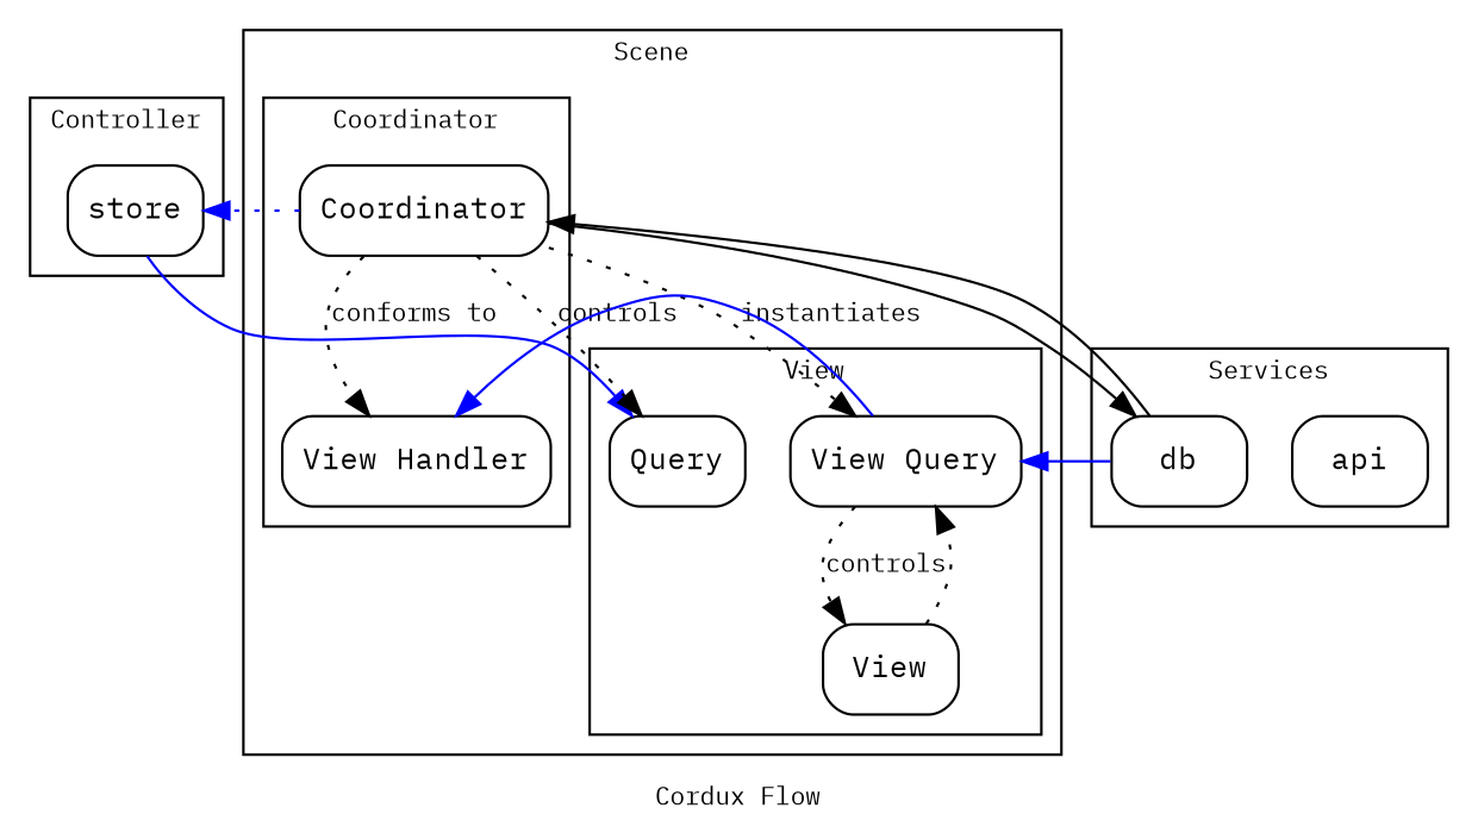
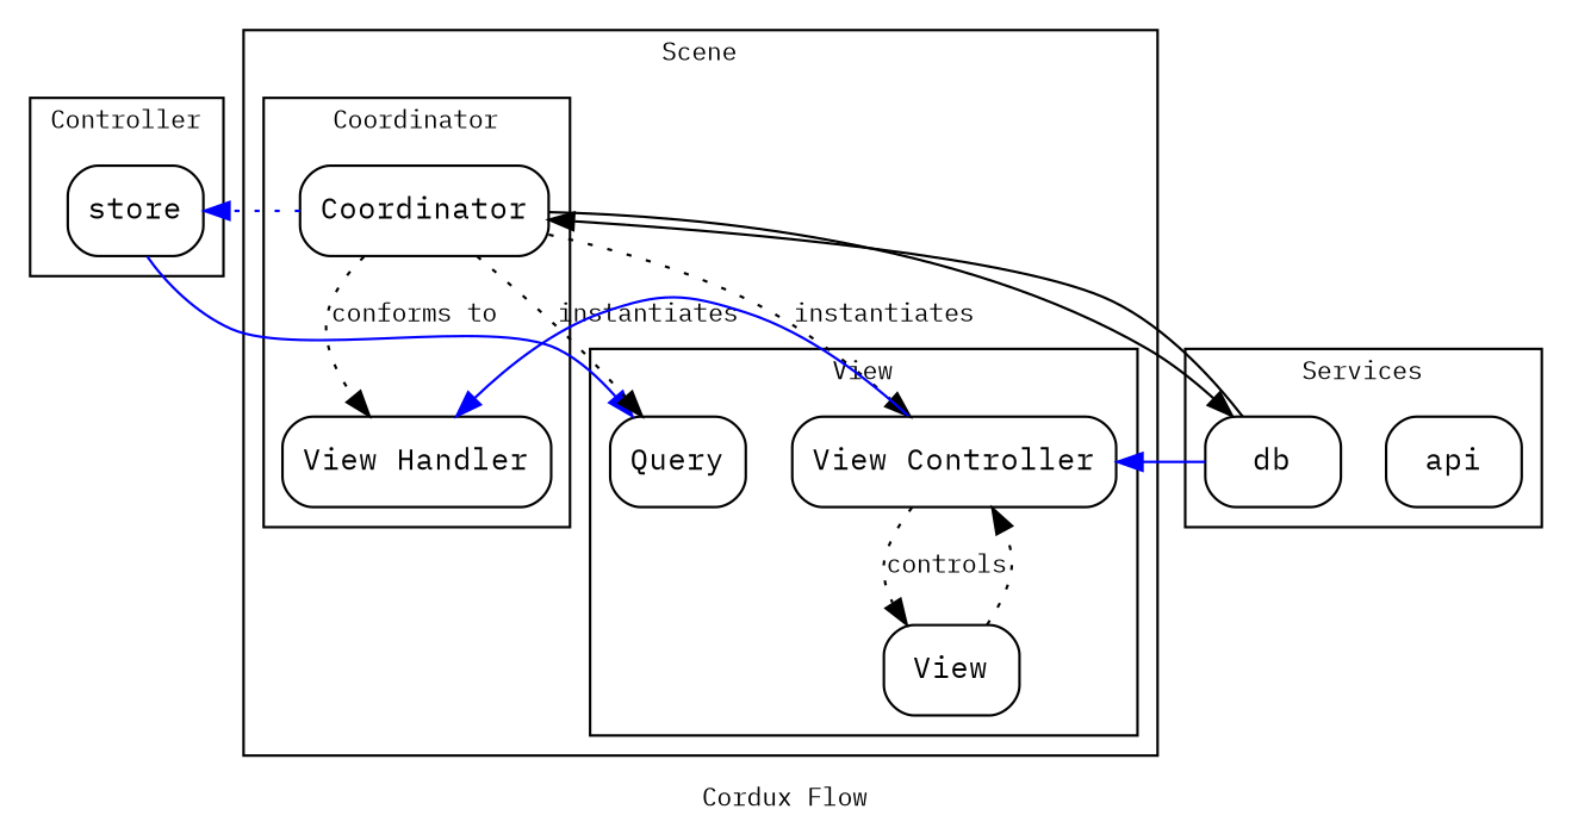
  digraph {
    compound=true
    fontname="IBM Plex Mono"
    fontsize=10
    label="Cordux Flow"
    node [fontname="IBM Plex Mono" fontsize=12 shape=rect style=rounded]
    edge [fontname="IBM Plex Mono" fontsize=10 style=dotted]
    store
    n2 [label=Coordinator]
    n3 [label="View Handler"]
    n4 [label=Query]
-   n5 [label="View Query"]
+   n5 [label="View Controller"]
    n6 [label=View]
    api
    db
    subgraph cluster_1 {
      label=Controller
      store
    }
    subgraph cluster_2 {
      label=Scene
      subgraph cluster_3 {
        label=Coordinator
        n2
        n3
      }
      subgraph cluster_4 {
        label=View
        n4
        n5
        n6
      }
    }
    subgraph cluster_5 {
      label=Services
      api
      db
    }
    subgraph sub_6 {
      store
      n2
      n3
      n4
      n5
    }
    subgraph sub_7 {
      n2
      n3
      n4
      n5
      n6
    }
    subgraph sub_8 {
      store
      n2
      n3
      n4
      n5
    }
    store -> n4 [color=blue style=""]
    store -> n4 [style=invis]
    n2 -> store [color=blue]
    n2 -> n3 [label="conforms to"]
    n2 -> n3 [style=invis weight=100]
-   n2 -> n4 [label=controls]
+   n2 -> n4 [label=instantiates]
    n2 -> n5 [label=instantiates]
    n2 -> n5 [style=invis weight=10]
    n2 -> db [weight=10 style=""]
    n5 -> n3 [color=blue style=""]
    n5 -> n6 [label=controls]
    n6 -> n5
    db -> n2 [style=""]
    db -> n5 [color=blue style=""]
  }
